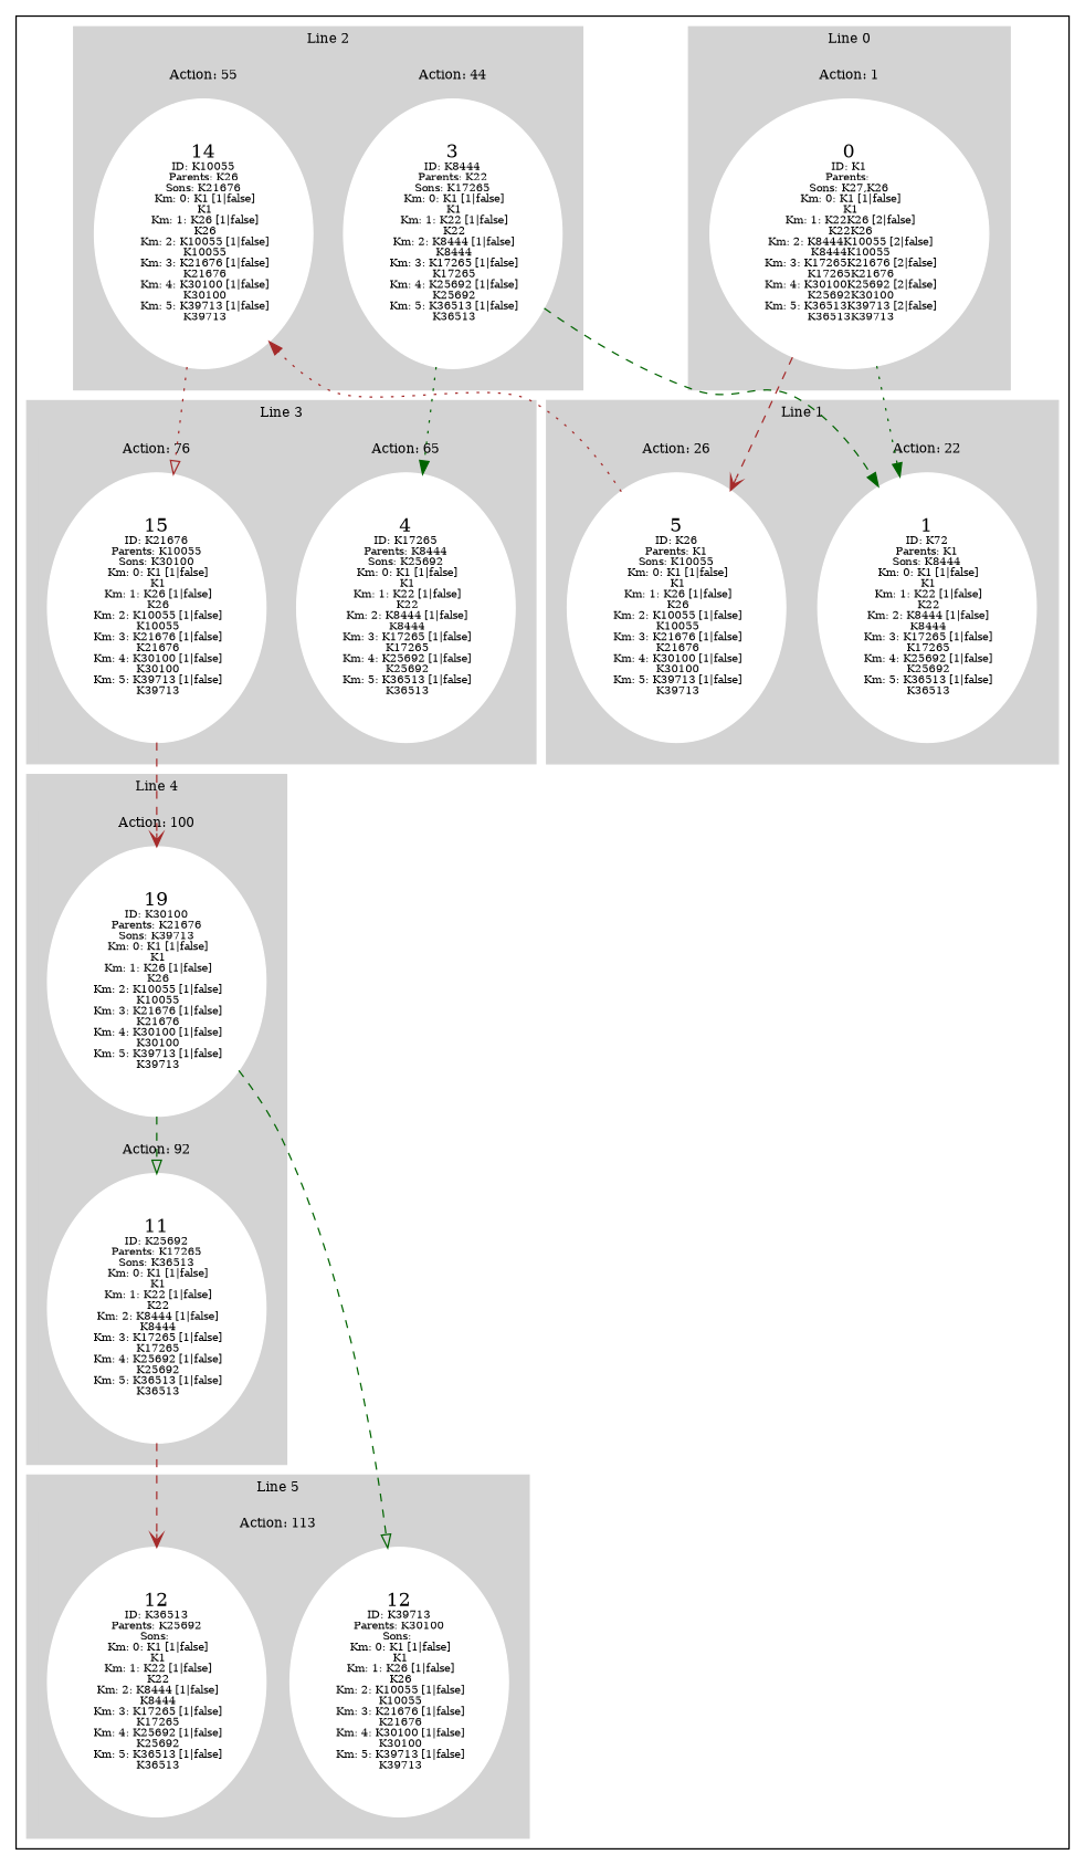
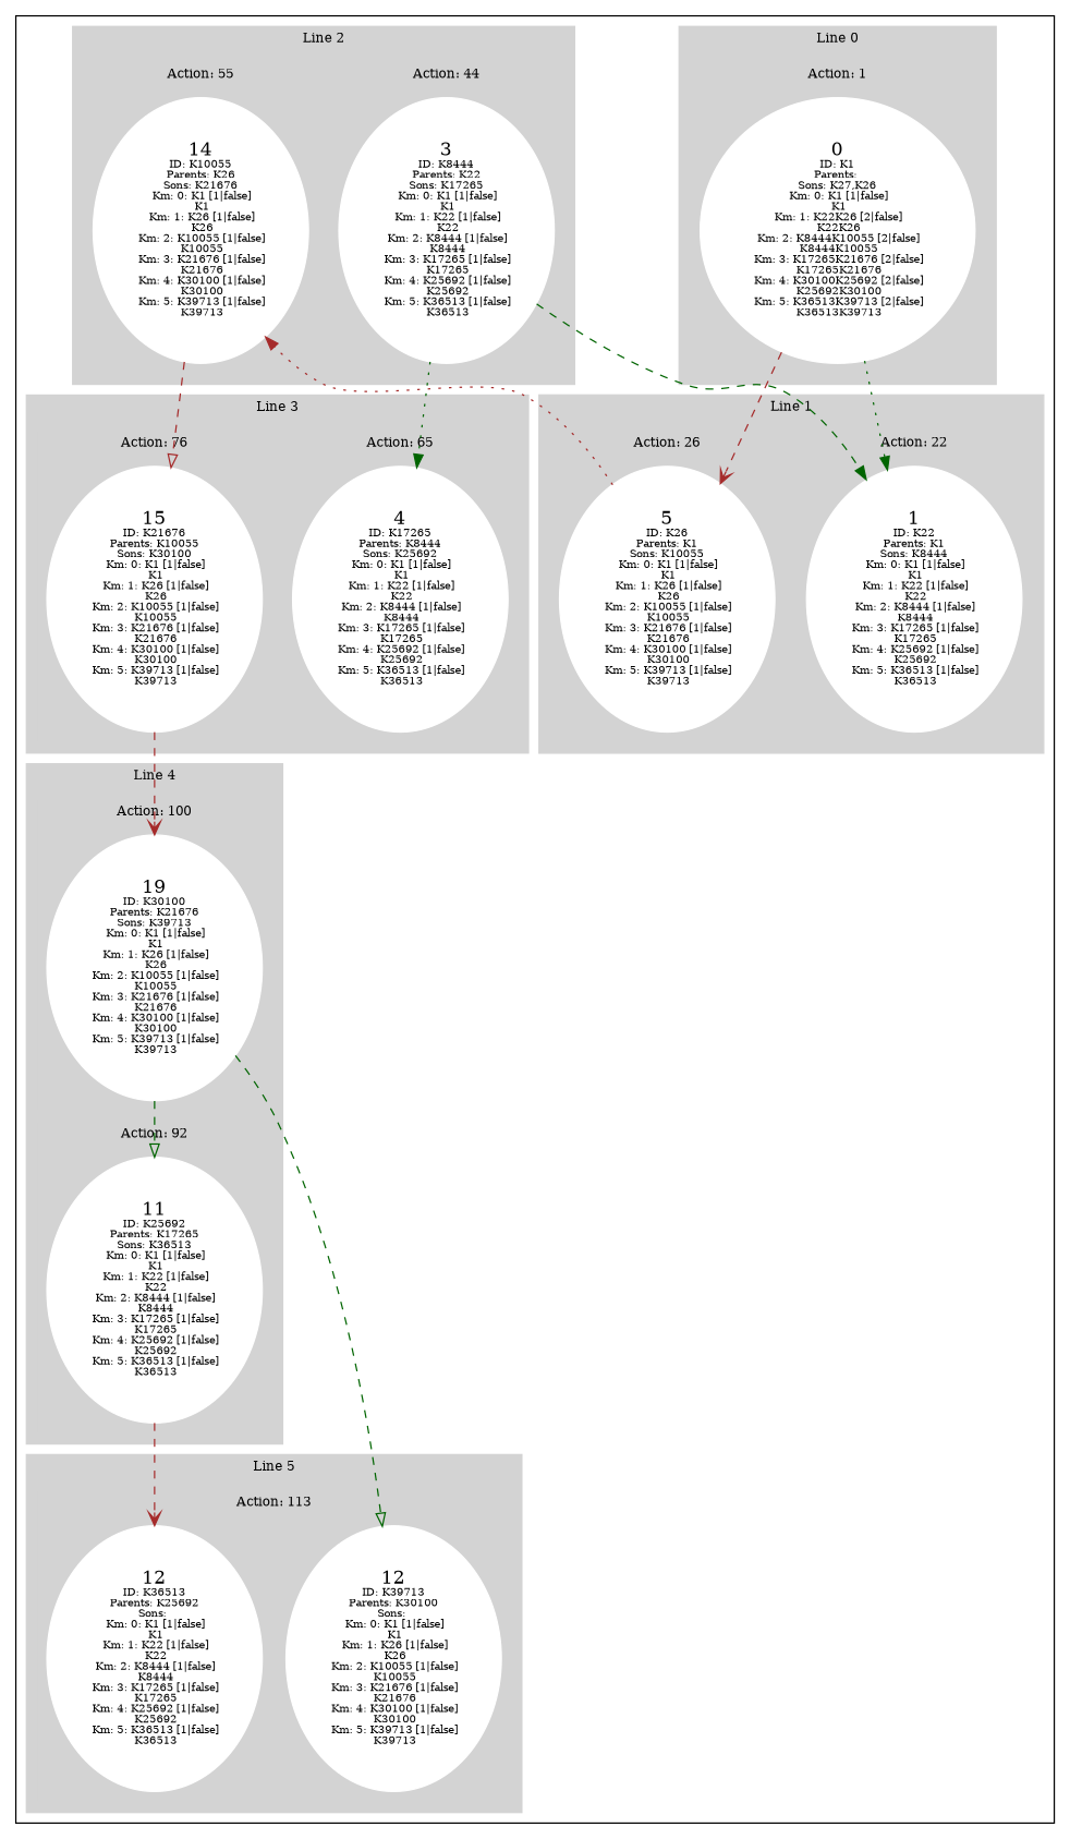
  digraph {
    node [color=white style=filled]
    edge [arrowhead=normal color=darkgreen style=dashed]
    n1 [label=<0<BR /><FONT POINT-SIZE="8">ID: K1</FONT><BR /><FONT POINT-SIZE="8">Parents: </FONT><BR /><FONT POINT-SIZE="8">Sons: K27,K26</FONT><BR /><FONT POINT-SIZE="8"> Km: 0: K1 [1|false]<BR /> K1</FONT><BR /><FONT POINT-SIZE="8"> Km: 1: K22K26 [2|false]<BR /> K22K26</FONT><BR /><FONT POINT-SIZE="8"> Km: 2: K8444K10055 [2|false]<BR /> K8444K10055</FONT><BR /><FONT POINT-SIZE="8"> Km: 3: K17265K21676 [2|false]<BR /> K17265K21676</FONT><BR /><FONT POINT-SIZE="8"> Km: 4: K30100K25692 [2|false]<BR /> K25692K30100</FONT><BR /><FONT POINT-SIZE="8"> Km: 5: K36513K39713 [2|false]<BR /> K36513K39713</FONT>>]
    n2 [label=<19<BR /><FONT POINT-SIZE="8">ID: K30100</FONT><BR /><FONT POINT-SIZE="8">Parents: K21676</FONT><BR /><FONT POINT-SIZE="8">Sons: K39713</FONT><BR /><FONT POINT-SIZE="8"> Km: 0: K1 [1|false]<BR /> K1</FONT><BR /><FONT POINT-SIZE="8"> Km: 1: K26 [1|false]<BR /> K26</FONT><BR /><FONT POINT-SIZE="8"> Km: 2: K10055 [1|false]<BR /> K10055</FONT><BR /><FONT POINT-SIZE="8"> Km: 3: K21676 [1|false]<BR /> K21676</FONT><BR /><FONT POINT-SIZE="8"> Km: 4: K30100 [1|false]<BR /> K30100</FONT><BR /><FONT POINT-SIZE="8"> Km: 5: K39713 [1|false]<BR /> K39713</FONT>>]
    n3 [label=<11<BR /><FONT POINT-SIZE="8">ID: K25692</FONT><BR /><FONT POINT-SIZE="8">Parents: K17265</FONT><BR /><FONT POINT-SIZE="8">Sons: K36513</FONT><BR /><FONT POINT-SIZE="8"> Km: 0: K1 [1|false]<BR /> K1</FONT><BR /><FONT POINT-SIZE="8"> Km: 1: K22 [1|false]<BR /> K22</FONT><BR /><FONT POINT-SIZE="8"> Km: 2: K8444 [1|false]<BR /> K8444</FONT><BR /><FONT POINT-SIZE="8"> Km: 3: K17265 [1|false]<BR /> K17265</FONT><BR /><FONT POINT-SIZE="8"> Km: 4: K25692 [1|false]<BR /> K25692</FONT><BR /><FONT POINT-SIZE="8"> Km: 5: K36513 [1|false]<BR /> K36513</FONT>>]
    n4 [label=<3<BR /><FONT POINT-SIZE="8">ID: K8444</FONT><BR /><FONT POINT-SIZE="8">Parents: K22</FONT><BR /><FONT POINT-SIZE="8">Sons: K17265</FONT><BR /><FONT POINT-SIZE="8"> Km: 0: K1 [1|false]<BR /> K1</FONT><BR /><FONT POINT-SIZE="8"> Km: 1: K22 [1|false]<BR /> K22</FONT><BR /><FONT POINT-SIZE="8"> Km: 2: K8444 [1|false]<BR /> K8444</FONT><BR /><FONT POINT-SIZE="8"> Km: 3: K17265 [1|false]<BR /> K17265</FONT><BR /><FONT POINT-SIZE="8"> Km: 4: K25692 [1|false]<BR /> K25692</FONT><BR /><FONT POINT-SIZE="8"> Km: 5: K36513 [1|false]<BR /> K36513</FONT>>]
    n5 [label=<14<BR /><FONT POINT-SIZE="8">ID: K10055</FONT><BR /><FONT POINT-SIZE="8">Parents: K26</FONT><BR /><FONT POINT-SIZE="8">Sons: K21676</FONT><BR /><FONT POINT-SIZE="8"> Km: 0: K1 [1|false]<BR /> K1</FONT><BR /><FONT POINT-SIZE="8"> Km: 1: K26 [1|false]<BR /> K26</FONT><BR /><FONT POINT-SIZE="8"> Km: 2: K10055 [1|false]<BR /> K10055</FONT><BR /><FONT POINT-SIZE="8"> Km: 3: K21676 [1|false]<BR /> K21676</FONT><BR /><FONT POINT-SIZE="8"> Km: 4: K30100 [1|false]<BR /> K30100</FONT><BR /><FONT POINT-SIZE="8"> Km: 5: K39713 [1|false]<BR /> K39713</FONT>>]
    n6 [label=<4<BR /><FONT POINT-SIZE="8">ID: K17265</FONT><BR /><FONT POINT-SIZE="8">Parents: K8444</FONT><BR /><FONT POINT-SIZE="8">Sons: K25692</FONT><BR /><FONT POINT-SIZE="8"> Km: 0: K1 [1|false]<BR /> K1</FONT><BR /><FONT POINT-SIZE="8"> Km: 1: K22 [1|false]<BR /> K22</FONT><BR /><FONT POINT-SIZE="8"> Km: 2: K8444 [1|false]<BR /> K8444</FONT><BR /><FONT POINT-SIZE="8"> Km: 3: K17265 [1|false]<BR /> K17265</FONT><BR /><FONT POINT-SIZE="8"> Km: 4: K25692 [1|false]<BR /> K25692</FONT><BR /><FONT POINT-SIZE="8"> Km: 5: K36513 [1|false]<BR /> K36513</FONT>>]
    n7 [label=<15<BR /><FONT POINT-SIZE="8">ID: K21676</FONT><BR /><FONT POINT-SIZE="8">Parents: K10055</FONT><BR /><FONT POINT-SIZE="8">Sons: K30100</FONT><BR /><FONT POINT-SIZE="8"> Km: 0: K1 [1|false]<BR /> K1</FONT><BR /><FONT POINT-SIZE="8"> Km: 1: K26 [1|false]<BR /> K26</FONT><BR /><FONT POINT-SIZE="8"> Km: 2: K10055 [1|false]<BR /> K10055</FONT><BR /><FONT POINT-SIZE="8"> Km: 3: K21676 [1|false]<BR /> K21676</FONT><BR /><FONT POINT-SIZE="8"> Km: 4: K30100 [1|false]<BR /> K30100</FONT><BR /><FONT POINT-SIZE="8"> Km: 5: K39713 [1|false]<BR /> K39713</FONT>>]
    n8 [label=<12<BR /><FONT POINT-SIZE="8">ID: K36513</FONT><BR /><FONT POINT-SIZE="8">Parents: K25692</FONT><BR /><FONT POINT-SIZE="8">Sons: </FONT><BR /><FONT POINT-SIZE="8"> Km: 0: K1 [1|false]<BR /> K1</FONT><BR /><FONT POINT-SIZE="8"> Km: 1: K22 [1|false]<BR /> K22</FONT><BR /><FONT POINT-SIZE="8"> Km: 2: K8444 [1|false]<BR /> K8444</FONT><BR /><FONT POINT-SIZE="8"> Km: 3: K17265 [1|false]<BR /> K17265</FONT><BR /><FONT POINT-SIZE="8"> Km: 4: K25692 [1|false]<BR /> K25692</FONT><BR /><FONT POINT-SIZE="8"> Km: 5: K36513 [1|false]<BR /> K36513</FONT>>]
    n9 [label=<12<BR /><FONT POINT-SIZE="8">ID: K39713</FONT><BR /><FONT POINT-SIZE="8">Parents: K30100</FONT><BR /><FONT POINT-SIZE="8">Sons: </FONT><BR /><FONT POINT-SIZE="8"> Km: 0: K1 [1|false]<BR /> K1</FONT><BR /><FONT POINT-SIZE="8"> Km: 1: K26 [1|false]<BR /> K26</FONT><BR /><FONT POINT-SIZE="8"> Km: 2: K10055 [1|false]<BR /> K10055</FONT><BR /><FONT POINT-SIZE="8"> Km: 3: K21676 [1|false]<BR /> K21676</FONT><BR /><FONT POINT-SIZE="8"> Km: 4: K30100 [1|false]<BR /> K30100</FONT><BR /><FONT POINT-SIZE="8"> Km: 5: K39713 [1|false]<BR /> K39713</FONT>>]
-   n10 [label=<1<BR /><FONT POINT-SIZE="8">ID: K72</FONT><BR /><FONT POINT-SIZE="8">Parents: K1</FONT><BR /><FONT POINT-SIZE="8">Sons: K8444</FONT><BR /><FONT POINT-SIZE="8"> Km: 0: K1 [1|false]<BR /> K1</FONT><BR /><FONT POINT-SIZE="8"> Km: 1: K22 [1|false]<BR /> K22</FONT><BR /><FONT POINT-SIZE="8"> Km: 2: K8444 [1|false]<BR /> K8444</FONT><BR /><FONT POINT-SIZE="8"> Km: 3: K17265 [1|false]<BR /> K17265</FONT><BR /><FONT POINT-SIZE="8"> Km: 4: K25692 [1|false]<BR /> K25692</FONT><BR /><FONT POINT-SIZE="8"> Km: 5: K36513 [1|false]<BR /> K36513</FONT>>]
+   n10 [label=<1<BR /><FONT POINT-SIZE="8">ID: K22</FONT><BR /><FONT POINT-SIZE="8">Parents: K1</FONT><BR /><FONT POINT-SIZE="8">Sons: K8444</FONT><BR /><FONT POINT-SIZE="8"> Km: 0: K1 [1|false]<BR /> K1</FONT><BR /><FONT POINT-SIZE="8"> Km: 1: K22 [1|false]<BR /> K22</FONT><BR /><FONT POINT-SIZE="8"> Km: 2: K8444 [1|false]<BR /> K8444</FONT><BR /><FONT POINT-SIZE="8"> Km: 3: K17265 [1|false]<BR /> K17265</FONT><BR /><FONT POINT-SIZE="8"> Km: 4: K25692 [1|false]<BR /> K25692</FONT><BR /><FONT POINT-SIZE="8"> Km: 5: K36513 [1|false]<BR /> K36513</FONT>>]
    n11 [label=<5<BR /><FONT POINT-SIZE="8">ID: K26</FONT><BR /><FONT POINT-SIZE="8">Parents: K1</FONT><BR /><FONT POINT-SIZE="8">Sons: K10055</FONT><BR /><FONT POINT-SIZE="8"> Km: 0: K1 [1|false]<BR /> K1</FONT><BR /><FONT POINT-SIZE="8"> Km: 1: K26 [1|false]<BR /> K26</FONT><BR /><FONT POINT-SIZE="8"> Km: 2: K10055 [1|false]<BR /> K10055</FONT><BR /><FONT POINT-SIZE="8"> Km: 3: K21676 [1|false]<BR /> K21676</FONT><BR /><FONT POINT-SIZE="8"> Km: 4: K30100 [1|false]<BR /> K30100</FONT><BR /><FONT POINT-SIZE="8"> Km: 5: K39713 [1|false]<BR /> K39713</FONT>>]
    subgraph cluster_1 {
      subgraph cluster_2 {
        color=lightgrey
        fontsize=10
        label="Line 0"
        style=filled
        subgraph cluster_3 {
          color=lightgrey
          fontsize=10
          label="Action: 1"
          style=filled
          n1
        }
      }
      subgraph cluster_4 {
        color=lightgrey
        fontsize=10
        label="Line 4"
        style=filled
        subgraph cluster_5 {
          color=lightgrey
          fontsize=10
          label="Action: 100"
          style=filled
          n2
        }
        subgraph cluster_6 {
          color=lightgrey
          fontsize=10
          label="Action: 92"
          style=filled
          n3
        }
      }
      subgraph cluster_7 {
        color=lightgrey
        fontsize=10
        label="Line 2"
        style=filled
        subgraph cluster_8 {
          color=lightgrey
          fontsize=10
          label="Action: 44"
          style=filled
          n4
        }
        subgraph cluster_9 {
          color=lightgrey
          fontsize=10
          label="Action: 55"
          style=filled
          n5
        }
      }
      subgraph cluster_10 {
        color=lightgrey
        fontsize=10
        label="Line 3"
        style=filled
        subgraph cluster_11 {
          color=lightgrey
          fontsize=10
          label="Action: 65"
          style=filled
          n6
        }
        subgraph cluster_12 {
          color=lightgrey
          fontsize=10
          label="Action: 76"
          style=filled
          n7
        }
      }
      subgraph cluster_13 {
        color=lightgrey
        fontsize=10
        label="Line 5"
        style=filled
        subgraph cluster_14 {
          color=lightgrey
          fontsize=10
          label="Action: 113"
          style=filled
          n8
          n9
        }
      }
      subgraph cluster_15 {
        color=lightgrey
        fontsize=10
        label="Line 1"
        style=filled
        subgraph cluster_16 {
          color=lightgrey
          fontsize=10
          label="Action: 22"
          style=filled
          n10
        }
        subgraph cluster_17 {
          color=lightgrey
          fontsize=10
          label="Action: 26"
          style=filled
          n11
        }
      }
    }
    n1 -> n10 [style=dotted]
    n1 -> n11 [arrowhead=vee color=brown]
    n2 -> n3 [arrowhead=onormal]
    n2 -> n9 [arrowhead=onormal]
    n3 -> n8 [arrowhead=vee color=brown]
    n4 -> n6 [style=dotted]
    n4 -> n10
-   n5 -> n7 [arrowhead=onormal color=brown style=dotted]
+   n5 -> n7 [arrowhead=onormal color=brown]
    n7 -> n2 [arrowhead=vee color=brown]
    n11 -> n5 [color=brown style=dotted]
  }
